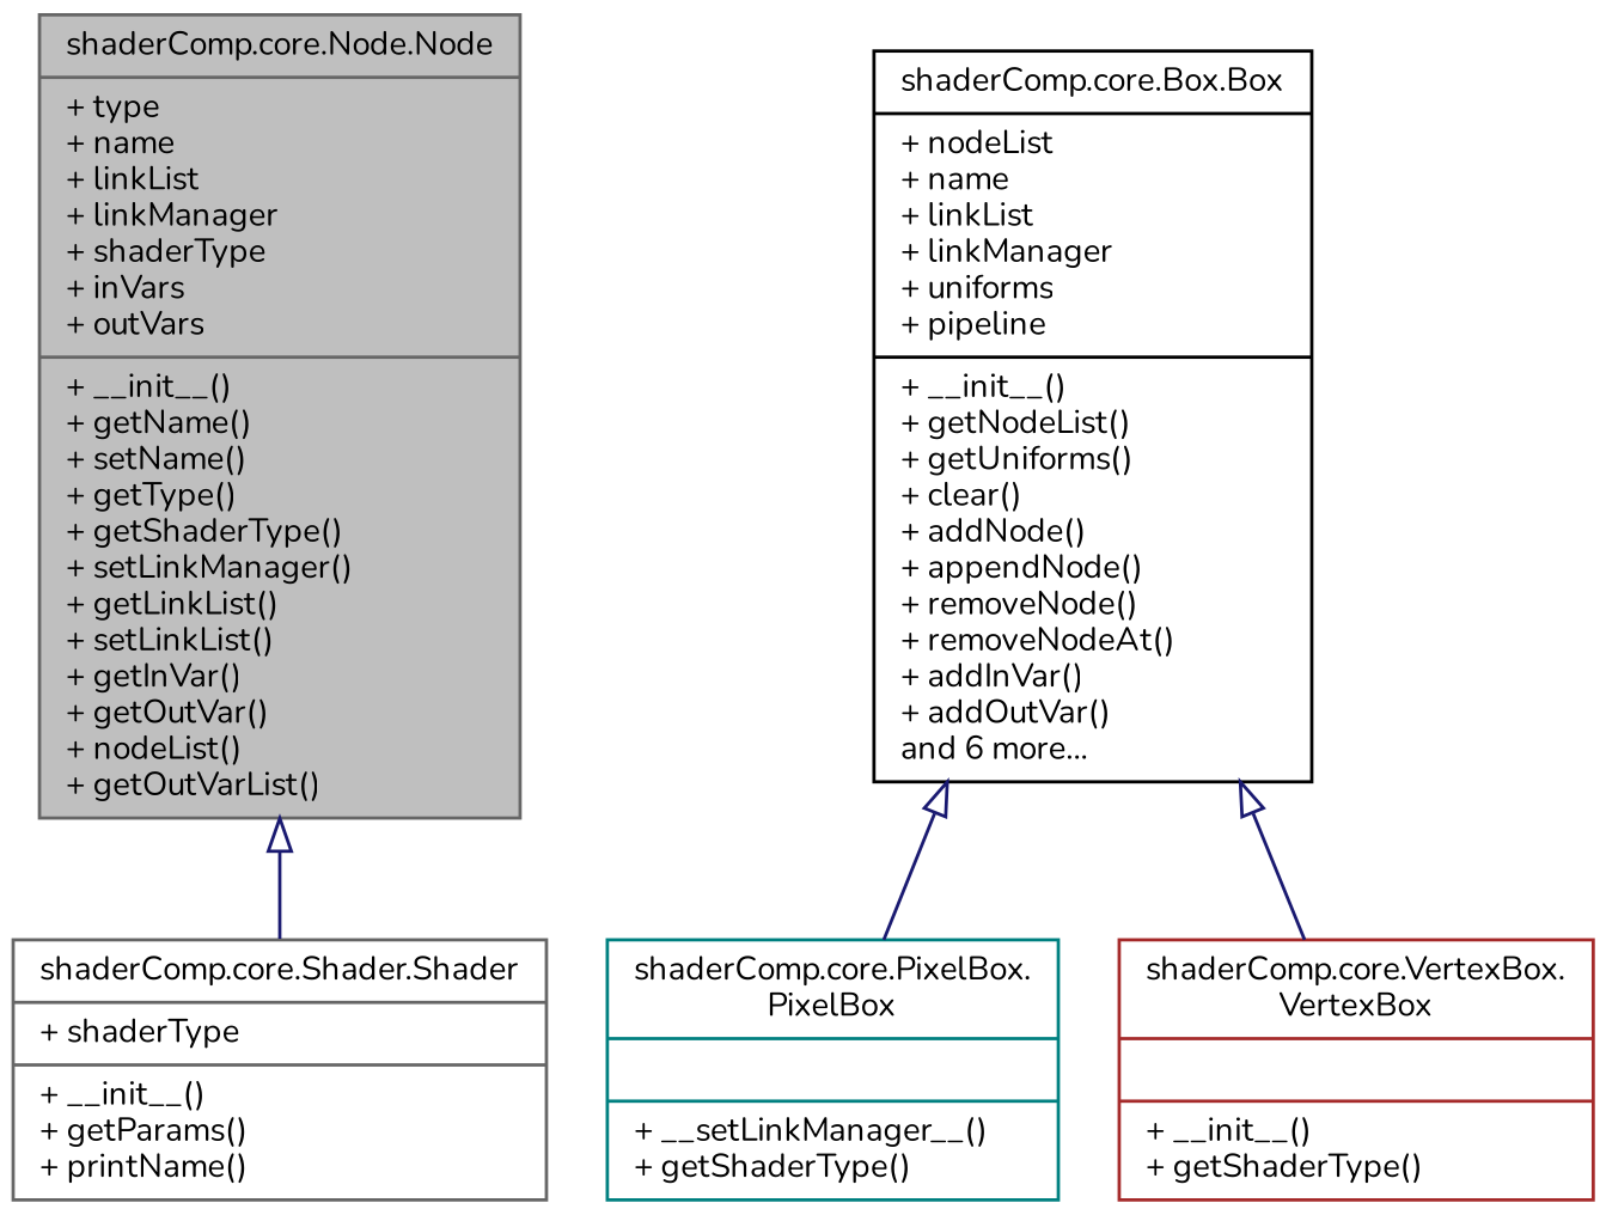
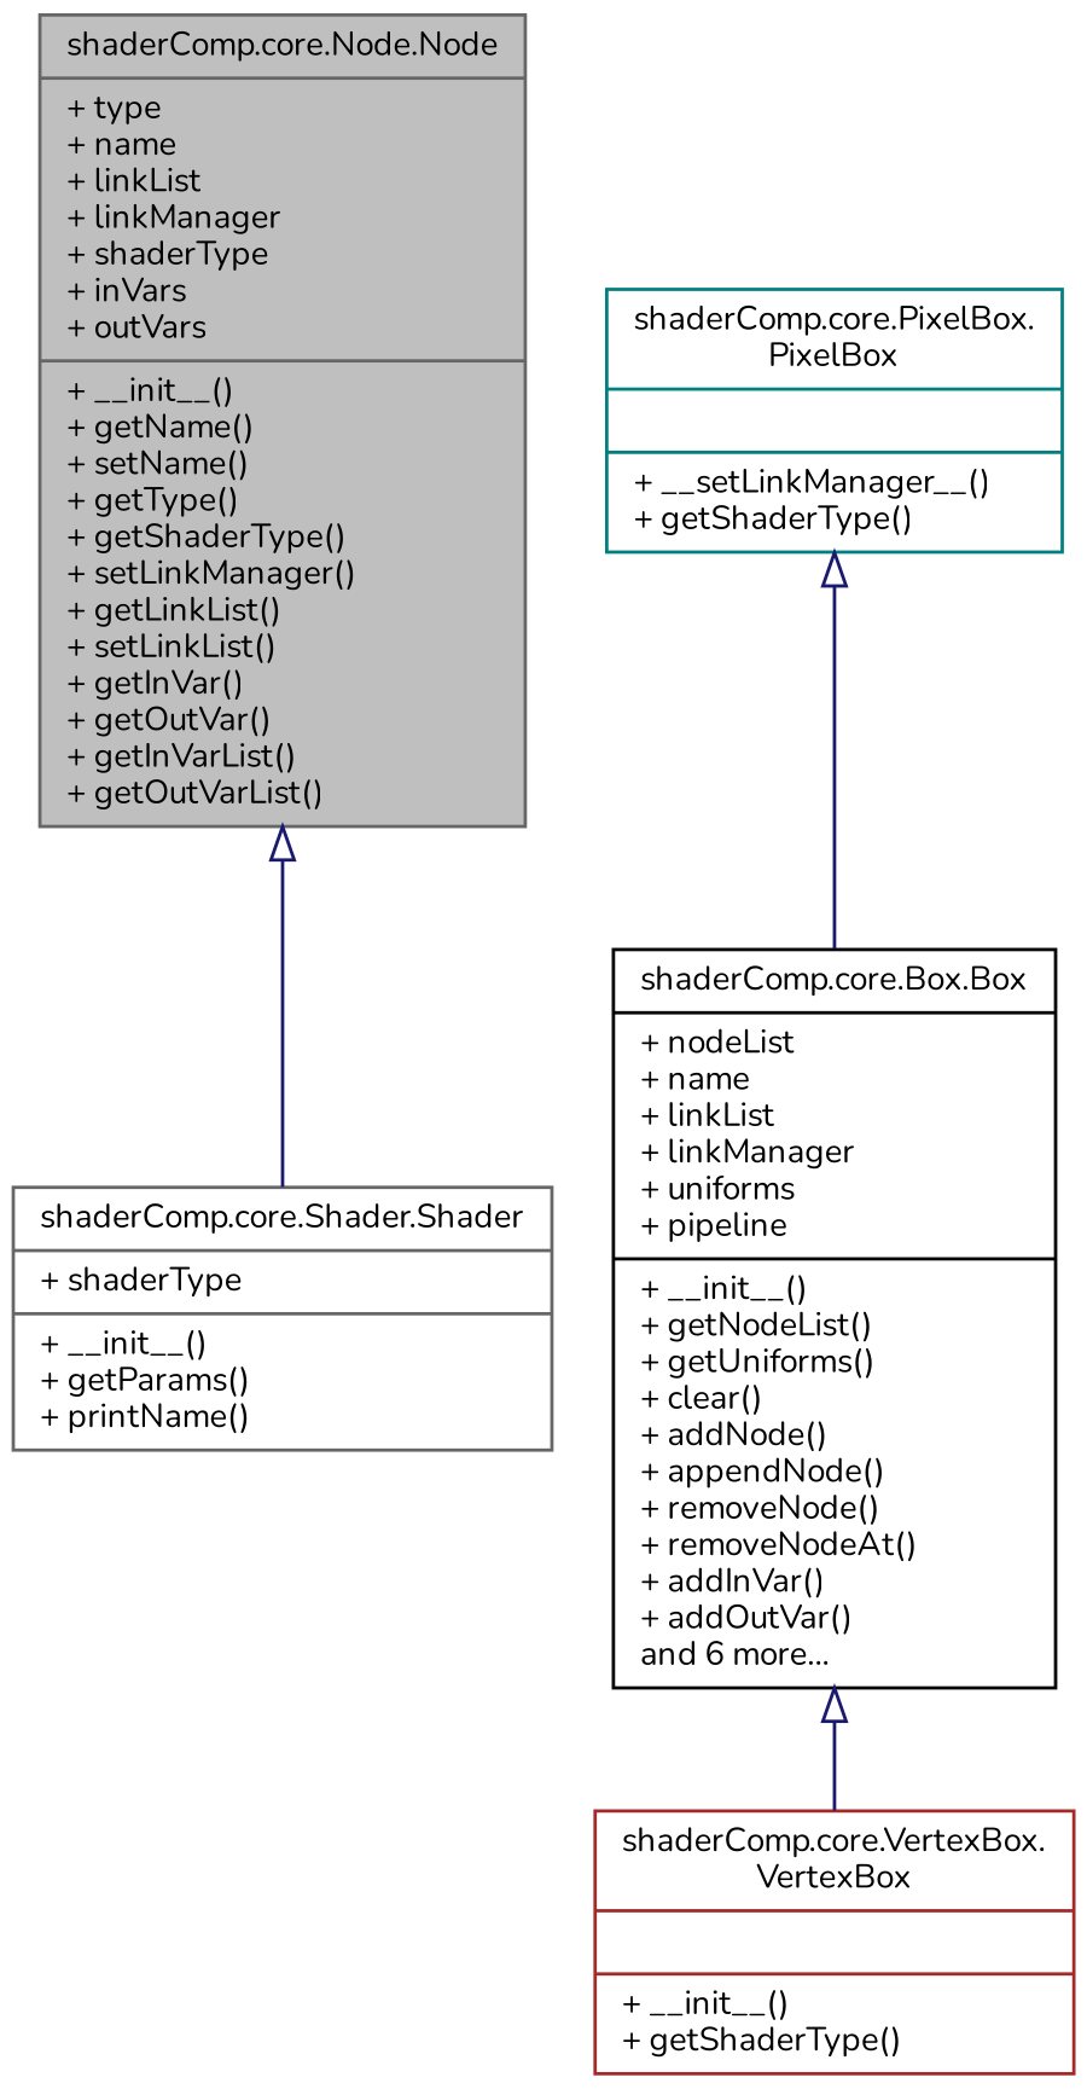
  digraph {
    fontname=Nunito
    node [color=gray40 fillcolor=white fontname=Nunito fontsize=10 shape=record style=filled]
    edge [arrowtail=onormal color=midnightblue dir=back fontname=Nunito fontsize=10 labelfontname=Helvetica labelfontsize=10 style=solid]
-   n1 [fillcolor=grey75 fontcolor=black height=0.2 label="{shaderComp.core.Node.Node\n|+ type\l+ name\l+ linkList\l+ linkManager\l+ shaderType\l+ inVars\l+ outVars\l|+ __init__()\l+ getName()\l+ setName()\l+ getType()\l+ getShaderType()\l+ setLinkManager()\l+ getLinkList()\l+ setLinkList()\l+ getInVar()\l+ getOutVar()\l+ nodeList()\l+ getOutVarList()\l}" width=0.4]
+   n1 [fillcolor=grey75 fontcolor=black height=0.2 label="{shaderComp.core.Node.Node\n|+ type\l+ name\l+ linkList\l+ linkManager\l+ shaderType\l+ inVars\l+ outVars\l|+ __init__()\l+ getName()\l+ setName()\l+ getType()\l+ getShaderType()\l+ setLinkManager()\l+ getLinkList()\l+ setLinkList()\l+ getInVar()\l+ getOutVar()\l+ getInVarList()\l+ getOutVarList()\l}" width=0.4]
    n2 [height=0.2 label="{shaderComp.core.Shader.Shader\n|+ shaderType\l|+ __init__()\l+ getParams()\l+ printName()\l}" width=0.4]
    n3 [color=black height=0.2 label="{shaderComp.core.Box.Box\n|+ nodeList\l+ name\l+ linkList\l+ linkManager\l+ uniforms\l+ pipeline\l|+ __init__()\l+ getNodeList()\l+ getUniforms()\l+ clear()\l+ addNode()\l+ appendNode()\l+ removeNode()\l+ removeNodeAt()\l+ addInVar()\l+ addOutVar()\land 6 more...\l}" width=0.4]
    n4 [color=teal height=0.2 label="{shaderComp.core.PixelBox.\lPixelBox\n||+ __setLinkManager__()\l+ getShaderType()\l}" width=0.4]
    n5 [color=brown height=0.2 label="{shaderComp.core.VertexBox.\lVertexBox\n||+ __init__()\l+ getShaderType()\l}" width=0.4]
    n1 -> n2
-   n3 -> n4
+   n4 -> n3
    n3 -> n5
  }
